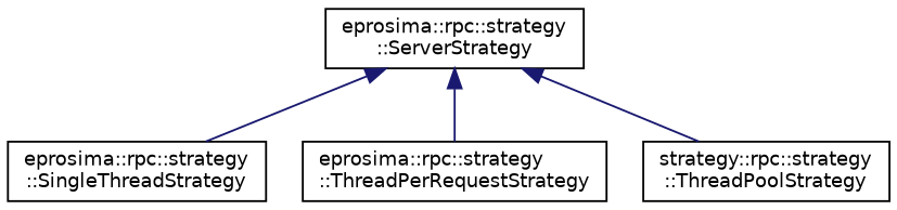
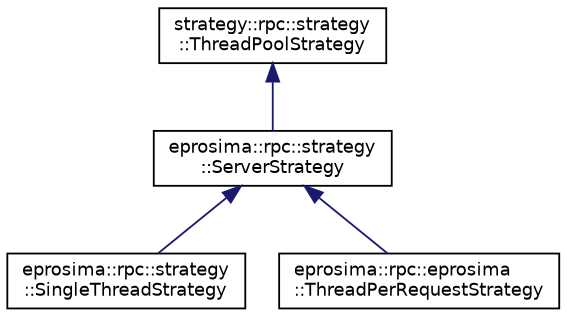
  digraph {
    rankdir=TB
    node [color=black fillcolor=white fontname=Helvetica fontsize=10 shape=record style=filled]
    edge [color=midnightblue dir=back fontname=Helvetica fontsize=10 labelfontname=Helvetica labelfontsize=10 style=solid]
    n1 [height=0.2 label="eprosima::rpc::strategy\l::ServerStrategy" width=0.4]
    n2 [height=0.2 label="eprosima::rpc::strategy\l::SingleThreadStrategy" width=0.4]
-   n3 [height=0.2 label="eprosima::rpc::strategy\l::ThreadPerRequestStrategy" width=0.4]
+   n3 [height=0.2 label="eprosima::rpc::eprosima\l::ThreadPerRequestStrategy" width=0.4]
    n4 [height=0.2 label="strategy::rpc::strategy\l::ThreadPoolStrategy" width=0.4]
    n1 -> n2
    n1 -> n3
-   n1 -> n4
+   n4 -> n1
  }
